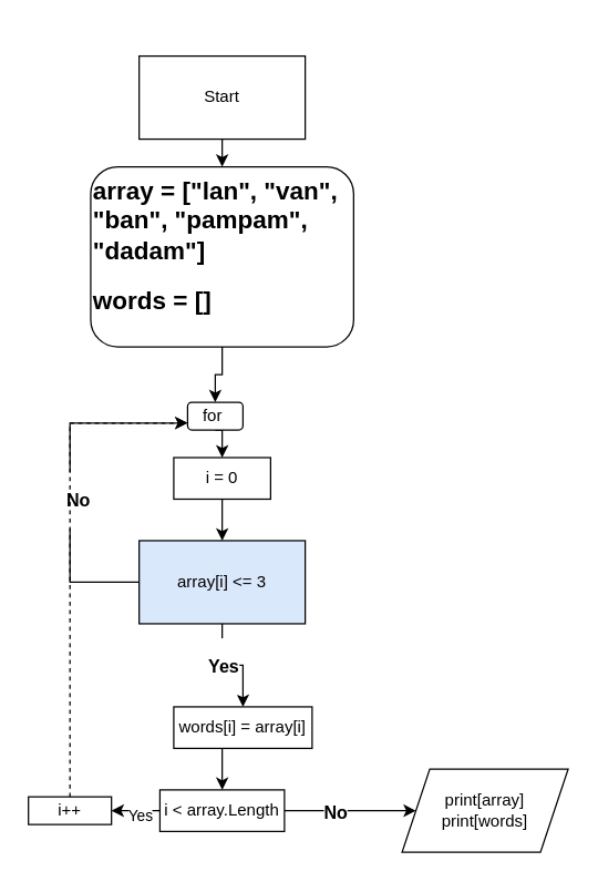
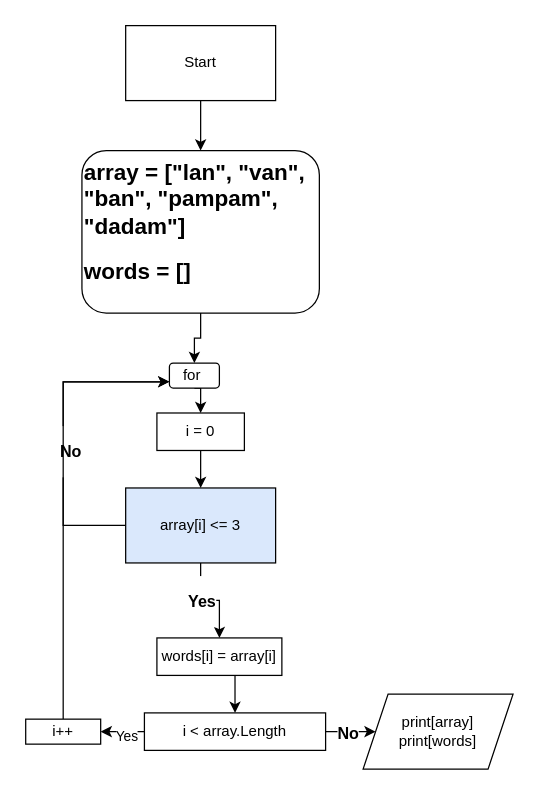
  <mxCell id="0" />
  <mxCell id="1" parent="0" />
  <mxCell id="2" style="edgeStyle=orthogonalEdgeStyle;rounded=0;orthogonalLoop=1;jettySize=auto;html=1;exitX=0.5;exitY=1;exitDx=0;exitDy=0;entryX=0.5;entryY=0;entryDx=0;entryDy=0;" edge="1" parent="1" source="3" target="5"><mxGeometry relative="1" as="geometry" /></mxCell>
- <mxCell id="3" value="Start" style="rounded=0;whiteSpace=wrap;html=1;" vertex="1" parent="1"><mxGeometry x="100" y="40" width="120" height="60" as="geometry" /></mxCell>
+ <mxCell id="3" value="Start" style="rounded=0;whiteSpace=wrap;html=1;" vertex="1" parent="1"><mxGeometry x="100" y="20" width="120" height="60" as="geometry" /></mxCell>
  <mxCell id="4" style="edgeStyle=orthogonalEdgeStyle;rounded=0;orthogonalLoop=1;jettySize=auto;html=1;exitX=0.5;exitY=1;exitDx=0;exitDy=0;entryX=0.5;entryY=0;entryDx=0;entryDy=0;" edge="1" parent="1" source="5" target="7"><mxGeometry relative="1" as="geometry" /></mxCell>
  <mxCell id="5" value="&lt;h2 style=&quot;&quot;&gt;array = [&quot;lan&quot;, &quot;van&quot;, &quot;ban&quot;, &quot;pampam&quot;, &quot;dadam&quot;]&lt;/h2&gt;&lt;h2 style=&quot;&quot;&gt;words = []&lt;/h2&gt;&lt;div style=&quot;&quot;&gt;&lt;br&gt;&lt;/div&gt;" style="rounded=1;whiteSpace=wrap;html=1;align=left;" vertex="1" parent="1"><mxGeometry x="65" y="120" width="190" height="130" as="geometry" /></mxCell>
  <mxCell id="6" style="edgeStyle=orthogonalEdgeStyle;rounded=0;orthogonalLoop=1;jettySize=auto;html=1;exitX=0.5;exitY=1;exitDx=0;exitDy=0;entryX=0.5;entryY=0;entryDx=0;entryDy=0;" edge="1" parent="1" source="7" target="21"><mxGeometry relative="1" as="geometry" /></mxCell>
  <mxCell id="7" value="for&amp;nbsp;" style="rounded=1;whiteSpace=wrap;html=1;" vertex="1" parent="1"><mxGeometry x="135" y="290" width="40" height="20" as="geometry" /></mxCell>
  <mxCell id="8" style="edgeStyle=orthogonalEdgeStyle;rounded=0;orthogonalLoop=1;jettySize=auto;html=1;exitX=0.5;exitY=1;exitDx=0;exitDy=0;entryX=0.5;entryY=0;entryDx=0;entryDy=0;" edge="1" parent="1" source="12" target="14"><mxGeometry relative="1" as="geometry" /></mxCell>
  <mxCell id="9" value="&lt;h3&gt;Yes&lt;/h3&gt;" style="edgeLabel;html=1;align=center;verticalAlign=middle;resizable=0;points=[];" vertex="1" connectable="0" parent="8"><mxGeometry x="-0.2" relative="1" as="geometry"><mxPoint as="offset" /></mxGeometry></mxCell>
  <mxCell id="10" style="edgeStyle=orthogonalEdgeStyle;rounded=0;orthogonalLoop=1;jettySize=auto;html=1;exitX=0;exitY=0.5;exitDx=0;exitDy=0;entryX=0;entryY=0.75;entryDx=0;entryDy=0;" edge="1" parent="1" source="12" target="7"><mxGeometry relative="1" as="geometry"><Array as="points"><mxPoint x="50" y="420" /><mxPoint x="50" y="305" /></Array></mxGeometry></mxCell>
  <mxCell id="11" value="&lt;h3&gt;No&lt;/h3&gt;" style="edgeLabel;html=1;align=center;verticalAlign=middle;resizable=0;points=[];" vertex="1" connectable="0" parent="10"><mxGeometry x="-0.12" y="-5" relative="1" as="geometry"><mxPoint as="offset" /></mxGeometry></mxCell>
  <mxCell id="12" value="array[i] &amp;lt;= 3" style="rounded=0;whiteSpace=wrap;html=1;fillColor=#dae8fc;" vertex="1" parent="1"><mxGeometry x="100" y="390" width="120" height="60" as="geometry" /></mxCell>
  <mxCell id="13" style="edgeStyle=orthogonalEdgeStyle;rounded=0;orthogonalLoop=1;jettySize=auto;html=1;exitX=0.5;exitY=1;exitDx=0;exitDy=0;entryX=0.5;entryY=0;entryDx=0;entryDy=0;" edge="1" parent="1" source="14" target="19"><mxGeometry relative="1" as="geometry" /></mxCell>
  <mxCell id="14" value="words[i] = array[i]" style="rounded=0;whiteSpace=wrap;html=1;" vertex="1" parent="1"><mxGeometry x="125" y="510" width="100" height="30" as="geometry" /></mxCell>
  <mxCell id="15" value="" style="edgeStyle=orthogonalEdgeStyle;rounded=0;orthogonalLoop=1;jettySize=auto;html=1;" edge="1" parent="1" source="19" target="23"><mxGeometry relative="1" as="geometry" /></mxCell>
  <mxCell id="16" value="Yes" style="edgeLabel;html=1;align=center;verticalAlign=middle;resizable=0;points=[];" vertex="1" connectable="0" parent="15"><mxGeometry x="0.111" y="3" relative="1" as="geometry"><mxPoint as="offset" /></mxGeometry></mxCell>
  <mxCell id="17" value="" style="edgeStyle=orthogonalEdgeStyle;rounded=0;orthogonalLoop=1;jettySize=auto;html=1;" edge="1" parent="1" source="19" target="24"><mxGeometry relative="1" as="geometry" /></mxCell>
  <mxCell id="18" value="&lt;h3&gt;No&lt;/h3&gt;" style="edgeLabel;html=1;align=center;verticalAlign=middle;resizable=0;points=[];" vertex="1" connectable="0" parent="17"><mxGeometry x="-0.242" relative="1" as="geometry"><mxPoint as="offset" /></mxGeometry></mxCell>
- <mxCell id="19" value="i &amp;lt; array.Length" style="rounded=0;whiteSpace=wrap;html=1;" vertex="1" parent="1"><mxGeometry x="115" y="570" width="90" height="30" as="geometry" /></mxCell>
+ <mxCell id="19" value="i &amp;lt; array.Length" style="rounded=0;whiteSpace=wrap;html=1;" vertex="1" parent="1"><mxGeometry x="115" y="570" width="145" height="30" as="geometry" /></mxCell>
  <mxCell id="20" style="edgeStyle=orthogonalEdgeStyle;rounded=0;orthogonalLoop=1;jettySize=auto;html=1;exitX=0.5;exitY=1;exitDx=0;exitDy=0;entryX=0.5;entryY=0;entryDx=0;entryDy=0;" edge="1" parent="1" source="21" target="12"><mxGeometry relative="1" as="geometry" /></mxCell>
  <mxCell id="21" value="i = 0" style="rounded=0;whiteSpace=wrap;html=1;" vertex="1" parent="1"><mxGeometry x="125" y="330" width="70" height="30" as="geometry" /></mxCell>
- <mxCell id="22" style="edgeStyle=orthogonalEdgeStyle;rounded=0;orthogonalLoop=1;jettySize=auto;html=1;exitX=0.5;exitY=0;exitDx=0;exitDy=0;entryX=0;entryY=0.75;entryDx=0;entryDy=0;dashed=1;" edge="1" parent="1" source="23" target="7"><mxGeometry relative="1" as="geometry" /></mxCell>
+ <mxCell id="22" style="edgeStyle=orthogonalEdgeStyle;rounded=0;orthogonalLoop=1;jettySize=auto;html=1;exitX=0.5;exitY=0;exitDx=0;exitDy=0;entryX=0;entryY=0.75;entryDx=0;entryDy=0;" edge="1" parent="1" source="23" target="7"><mxGeometry relative="1" as="geometry" /></mxCell>
  <mxCell id="23" value="i++" style="rounded=0;whiteSpace=wrap;html=1;" vertex="1" parent="1"><mxGeometry x="20" y="575" width="60" height="20" as="geometry" /></mxCell>
  <mxCell id="24" value="print[array]&lt;div&gt;print[words]&lt;/div&gt;" style="shape=parallelogram;perimeter=parallelogramPerimeter;whiteSpace=wrap;html=1;fixedSize=1;" vertex="1" parent="1"><mxGeometry x="290" y="555" width="120" height="60" as="geometry" /></mxCell>
